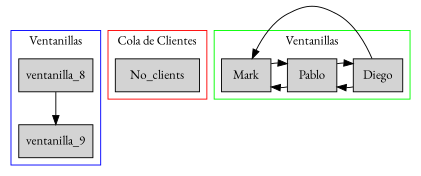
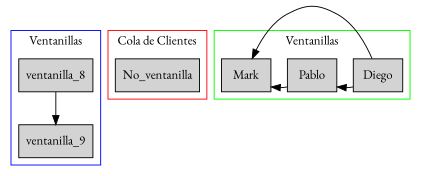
  digraph {
    fontname="EB Garamond"
    node [fontname="EB Garamond" shape=box style=filled]
    edge [fontname="EB Garamond"]
    n1 [label=ventanilla_8]
    n2 [label=ventanilla_9]
-   No_clients
+   No_clients [label=No_ventanilla]
    n4 [label=Diego]
    n5 [label=Pablo]
    n6 [label=Mark]
    subgraph cluster_1 {
      color=blue
      label=Ventanillas
      n1
      n2
    }
    subgraph cluster_2 {
      color=red
      label="Cola de Clientes"
      No_clients
    }
    subgraph cluster_3 {
      color=green
      label=Ventanillas
      rank=same
      subgraph sub_4 {
        color=green
        label=Ventanillas
        rank=same
        n4
        n5
        n6
      }
    }
    n1 -> n2
    n4 -> n5
    n4 -> n6
-   n5 -> n4
    n5 -> n6
-   n6 -> n5
  }
